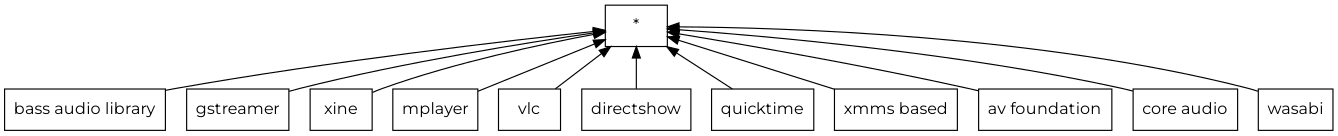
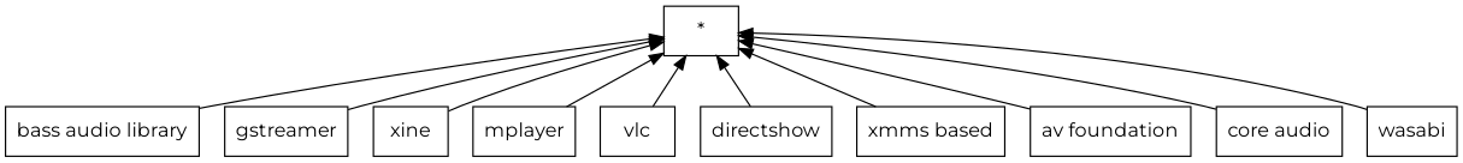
  digraph {
    fontname=Montserrat
    rankdir=BT
    node [fontname=Montserrat shape=record]
    edge [fontname=Montserrat]
    n1 [label="{bass audio library}"]
    n2 [label="{*}"]
    n3 [label="{gstreamer}"]
    n4 [label="{xine}"]
    n5 [label="{mplayer}"]
    n6 [label="{vlc}"]
    n7 [label="{directshow}"]
-   n8 [label="{quicktime}"]
    n9 [label="{xmms based}"]
    n10 [label="{av foundation}"]
    n11 [label="{core audio}"]
    n12 [label="{wasabi}"]
    subgraph sub_1 {
      n1
      n2
      n3
      n4
      n5
      n6
      n7
-     n8
      n9
      n10
      n11
      n12
    }
    n1 -> n2
    n3 -> n2
    n4 -> n2
    n5 -> n2
    n6 -> n2
    n7 -> n2
-   n8 -> n2
    n9 -> n2
    n10 -> n2
    n11 -> n2
    n12 -> n2
  }
